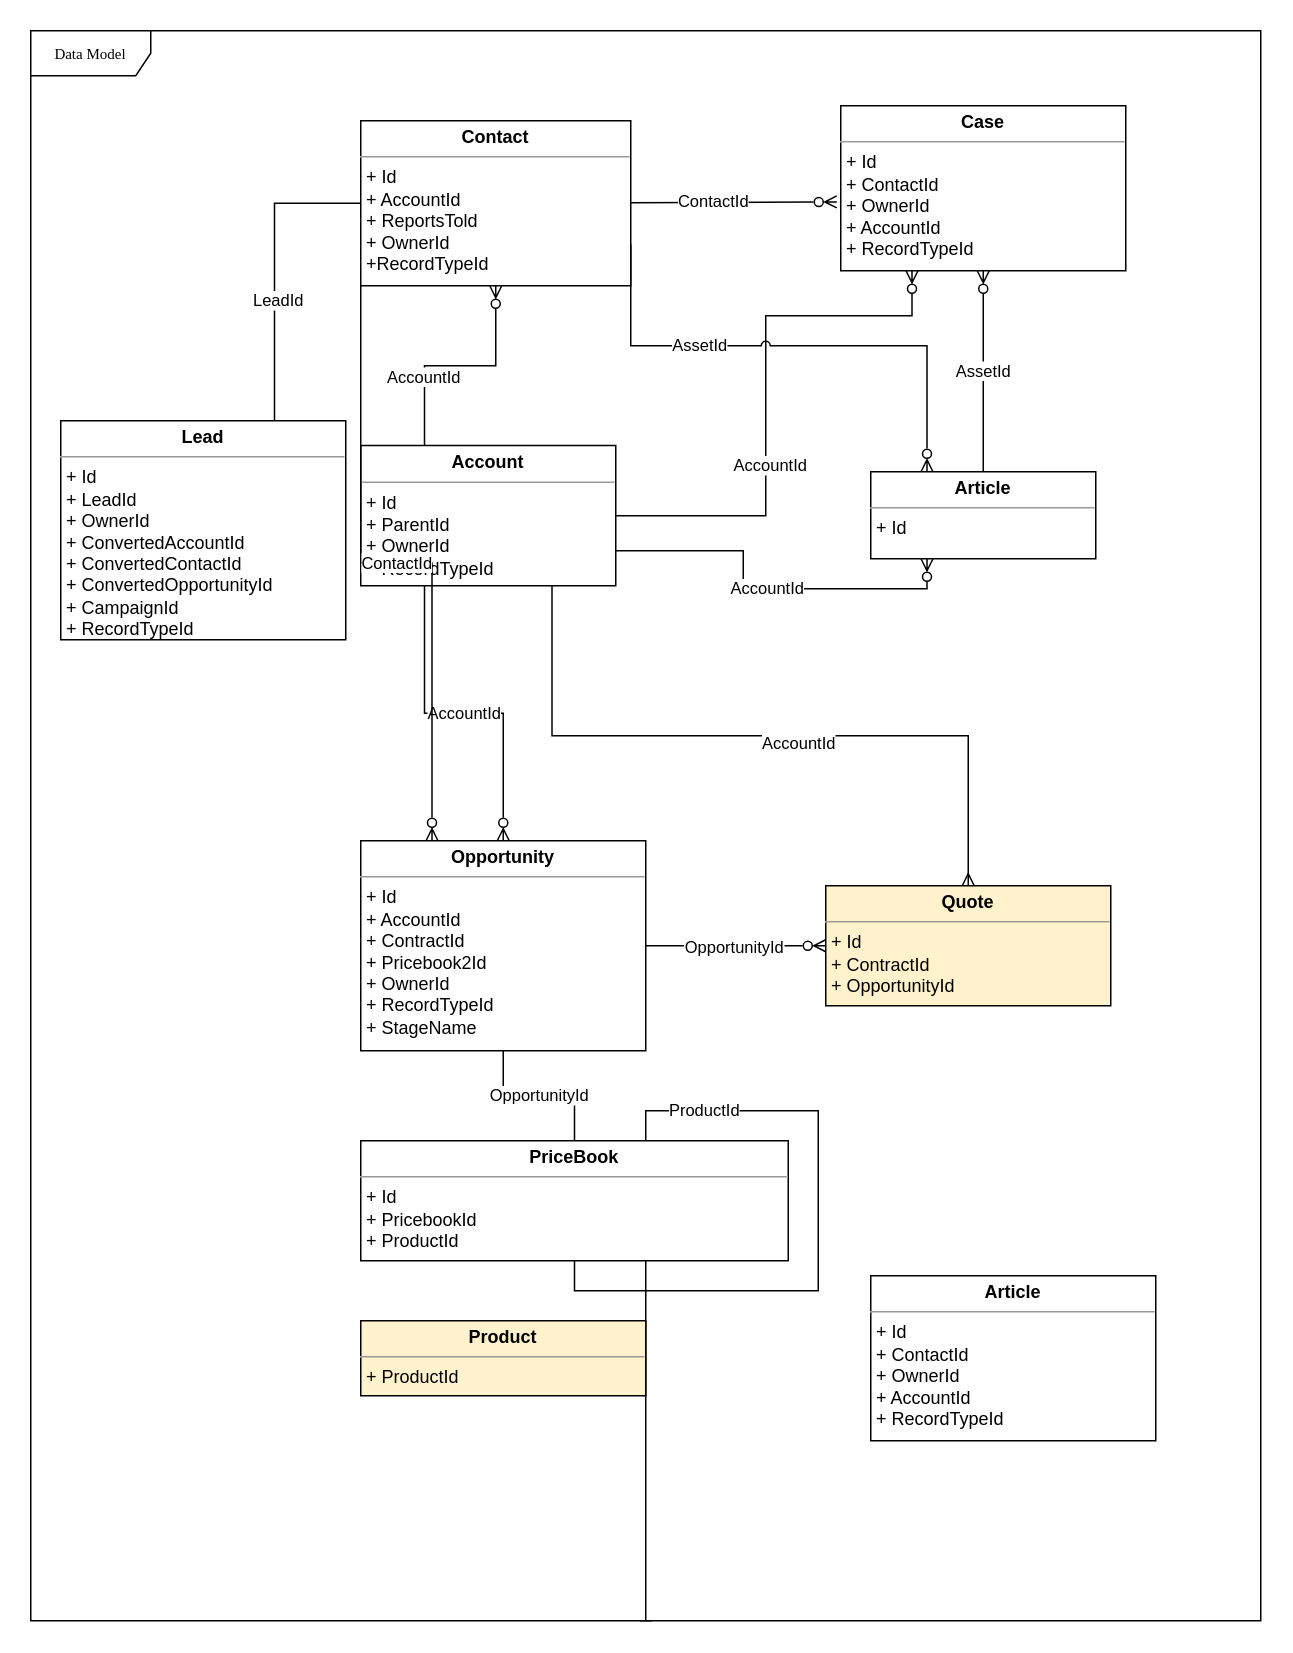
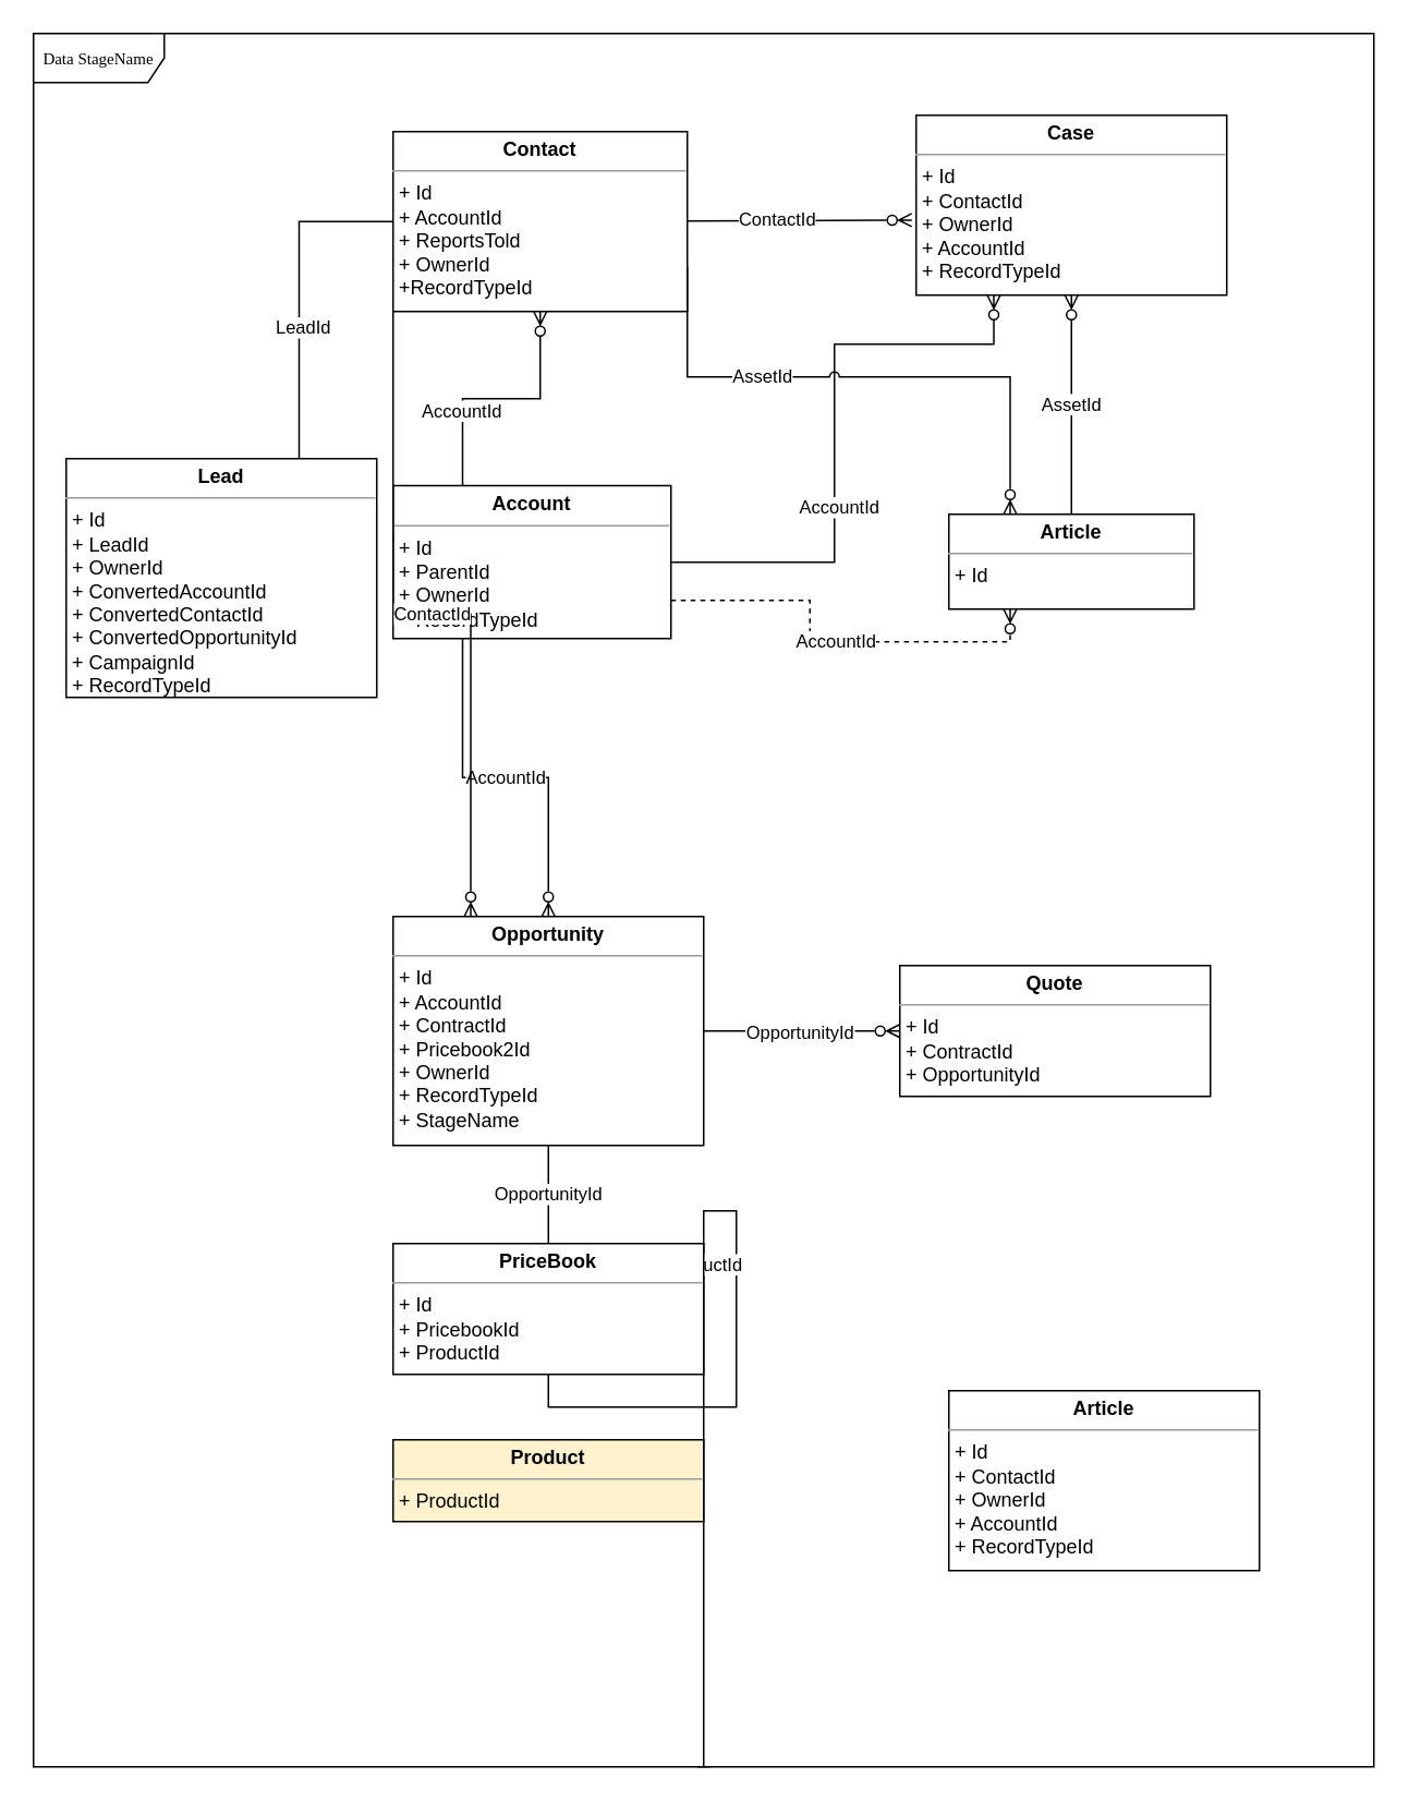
  <mxCell id="0" />
  <mxCell id="1" parent="0" />
- <mxCell id="2" value="Data Model" style="shape=umlFrame;whiteSpace=wrap;html=1;rounded=0;shadow=0;comic=0;labelBackgroundColor=none;strokeWidth=1;fontFamily=Verdana;fontSize=10;align=center;width=80;height=30;" parent="1" vertex="1"><mxGeometry x="20" y="20" width="820" height="1060" as="geometry" /></mxCell>
+ <mxCell id="2" value="Data StageName" style="shape=umlFrame;whiteSpace=wrap;html=1;rounded=0;shadow=0;comic=0;labelBackgroundColor=none;strokeWidth=1;fontFamily=Verdana;fontSize=10;align=center;width=80;height=30;" parent="1" vertex="1"><mxGeometry x="20" y="20" width="820" height="1060" as="geometry" /></mxCell>
  <mxCell id="3" value="&lt;p style=&quot;margin:0px;margin-top:4px;text-align:center;&quot;&gt;&lt;b&gt;Product&lt;/b&gt;&lt;/p&gt;&lt;hr size=&quot;1&quot;&gt;&lt;p style=&quot;margin:0px;margin-left:4px;&quot;&gt;+ ProductId&lt;br&gt;&lt;br&gt;&lt;/p&gt;" style="verticalAlign=top;align=left;overflow=fill;fontSize=12;fontFamily=Helvetica;html=1;rounded=0;shadow=0;comic=0;labelBackgroundColor=none;strokeWidth=1;fillColor=#fff2cc;" parent="1" vertex="1"><mxGeometry x="240" y="880" width="190" height="50" as="geometry" /></mxCell>
  <mxCell id="4" value="&lt;p style=&quot;margin:0px;margin-top:4px;text-align:center;&quot;&gt;&lt;b&gt;Article&lt;/b&gt;&lt;/p&gt;&lt;hr size=&quot;1&quot;&gt;&lt;p style=&quot;margin:0px;margin-left:4px;&quot;&gt;+ Id&lt;br&gt;&lt;br&gt;&lt;/p&gt;" style="verticalAlign=top;align=left;overflow=fill;fontSize=12;fontFamily=Helvetica;html=1;rounded=0;shadow=0;comic=0;labelBackgroundColor=none;strokeWidth=1" parent="1" vertex="1"><mxGeometry x="580" y="314" width="150" height="58" as="geometry" /></mxCell>
  <mxCell id="5" style="edgeStyle=orthogonalEdgeStyle;rounded=0;orthogonalLoop=1;jettySize=auto;html=1;exitX=0.75;exitY=0;exitDx=0;exitDy=0;entryX=0;entryY=0.5;entryDx=0;entryDy=0;strokeColor=default;startFill=1;endFill=0;anchorPointDirection=1;enumerate=0;noJump=0;metaEdit=0;endArrow=baseDash;" edge="1" parent="1" source="7" target="28"><mxGeometry relative="1" as="geometry" /></mxCell>
  <mxCell id="6" value="LeadId" style="edgeLabel;html=1;align=center;verticalAlign=middle;resizable=0;points=[];" vertex="1" connectable="0" parent="5"><mxGeometry x="-0.201" y="-2" relative="1" as="geometry"><mxPoint as="offset" /></mxGeometry></mxCell>
  <mxCell id="7" value="&lt;p style=&quot;margin:0px;margin-top:4px;text-align:center;&quot;&gt;&lt;b&gt;Lead&lt;/b&gt;&lt;/p&gt;&lt;hr size=&quot;1&quot;&gt;&lt;p style=&quot;margin:0px;margin-left:4px;&quot;&gt;+ Id&lt;br&gt;+ LeadId&lt;/p&gt;&lt;p style=&quot;margin:0px;margin-left:4px;&quot;&gt;+ OwnerId&lt;/p&gt;&lt;p style=&quot;margin:0px;margin-left:4px;&quot;&gt;+ ConvertedAccountId&lt;/p&gt;&lt;p style=&quot;margin:0px;margin-left:4px;&quot;&gt;+ ConvertedContactId&lt;/p&gt;&lt;p style=&quot;margin:0px;margin-left:4px;&quot;&gt;+ ConvertedOpportunityId&lt;/p&gt;&lt;p style=&quot;margin:0px;margin-left:4px;&quot;&gt;+ CampaignId&lt;/p&gt;&lt;p style=&quot;margin:0px;margin-left:4px;&quot;&gt;+ RecordTypeId&lt;/p&gt;" style="verticalAlign=top;align=left;overflow=fill;fontSize=12;fontFamily=Helvetica;html=1;rounded=0;shadow=0;comic=0;labelBackgroundColor=none;strokeWidth=1" parent="1" vertex="1"><mxGeometry x="40" y="280" width="190" height="146" as="geometry" /></mxCell>
  <mxCell id="8" style="edgeStyle=orthogonalEdgeStyle;rounded=0;orthogonalLoop=1;jettySize=auto;html=1;exitX=1;exitY=0.5;exitDx=0;exitDy=0;strokeColor=default;startFill=1;endFill=0;endArrow=ERzeroToMany;" edge="1" parent="1" source="11" target="29"><mxGeometry relative="1" as="geometry" /></mxCell>
  <mxCell id="9" value="OpportunityId" style="edgeLabel;html=1;align=center;verticalAlign=middle;resizable=0;points=[];" vertex="1" connectable="0" parent="8"><mxGeometry x="-0.037" relative="1" as="geometry"><mxPoint as="offset" /></mxGeometry></mxCell>
  <mxCell id="10" value="OpportunityId" style="edgeStyle=orthogonalEdgeStyle;rounded=0;orthogonalLoop=1;jettySize=auto;html=1;exitX=0.5;exitY=1;exitDx=0;exitDy=0;entryX=0.5;entryY=0;entryDx=0;entryDy=0;strokeColor=default;startFill=1;endArrow=baseDash;endFill=0;" edge="1" parent="1" source="11" target="31"><mxGeometry relative="1" as="geometry" /></mxCell>
  <mxCell id="11" value="&lt;p style=&quot;margin:0px;margin-top:4px;text-align:center;&quot;&gt;&lt;b&gt;Opportunity&lt;/b&gt;&lt;/p&gt;&lt;hr size=&quot;1&quot;&gt;&lt;p style=&quot;margin:0px;margin-left:4px;&quot;&gt;+ Id&lt;br&gt;+ AccountId&lt;/p&gt;&lt;p style=&quot;margin:0px;margin-left:4px;&quot;&gt;+ ContractId&lt;/p&gt;&lt;p style=&quot;margin:0px;margin-left:4px;&quot;&gt;+ Pricebook2Id&lt;/p&gt;&lt;p style=&quot;margin:0px;margin-left:4px;&quot;&gt;+ OwnerId&lt;/p&gt;&lt;p style=&quot;margin:0px;margin-left:4px;&quot;&gt;+ RecordTypeId&lt;/p&gt;&lt;p style=&quot;margin:0px;margin-left:4px;&quot;&gt;+ StageName&lt;/p&gt;" style="verticalAlign=top;align=left;overflow=fill;fontSize=12;fontFamily=Helvetica;html=1;rounded=0;shadow=0;comic=0;labelBackgroundColor=none;strokeWidth=1" parent="1" vertex="1"><mxGeometry x="240" y="560" width="190" height="140" as="geometry" /></mxCell>
  <mxCell id="12" value="AssetId" style="edgeStyle=none;rounded=0;orthogonalLoop=1;jettySize=auto;html=1;entryX=0.5;entryY=1;entryDx=0;entryDy=0;strokeColor=default;startFill=1;endFill=0;endArrow=ERzeroToMany;exitX=0.5;exitY=0;exitDx=0;exitDy=0;" edge="1" parent="1" source="4" target="13"><mxGeometry relative="1" as="geometry" /></mxCell>
  <mxCell id="13" value="&lt;p style=&quot;margin:0px;margin-top:4px;text-align:center;&quot;&gt;&lt;b&gt;Case&lt;/b&gt;&lt;/p&gt;&lt;hr size=&quot;1&quot;&gt;&lt;p style=&quot;margin:0px;margin-left:4px;&quot;&gt;+ Id&lt;br&gt;+ ContactId&lt;/p&gt;&lt;p style=&quot;margin:0px;margin-left:4px;&quot;&gt;+ OwnerId&lt;br&gt;+ AccountId&lt;/p&gt;&lt;p style=&quot;margin:0px;margin-left:4px;&quot;&gt;+ RecordTypeId&lt;/p&gt;" style="verticalAlign=top;align=left;overflow=fill;fontSize=12;fontFamily=Helvetica;html=1;rounded=0;shadow=0;comic=0;labelBackgroundColor=none;strokeWidth=1" parent="1" vertex="1"><mxGeometry x="560" y="70" width="190" height="110" as="geometry" /></mxCell>
  <mxCell id="14" style="edgeStyle=orthogonalEdgeStyle;rounded=0;orthogonalLoop=1;jettySize=auto;html=1;exitX=1;exitY=0.5;exitDx=0;exitDy=0;entryX=0.25;entryY=1;entryDx=0;entryDy=0;strokeColor=default;startFill=1;endFill=0;endArrow=ERzeroToMany;" edge="1" parent="1" source="22" target="13"><mxGeometry relative="1" as="geometry"><Array as="points"><mxPoint x="510" y="343" /><mxPoint x="510" y="210" /><mxPoint x="607" y="210" /></Array></mxGeometry></mxCell>
  <mxCell id="15" value="AccountId" style="edgeLabel;html=1;align=center;verticalAlign=middle;resizable=0;points=[];" vertex="1" connectable="0" parent="14"><mxGeometry x="-0.124" y="-2" relative="1" as="geometry"><mxPoint y="24" as="offset" /></mxGeometry></mxCell>
  <mxCell id="16" style="edgeStyle=orthogonalEdgeStyle;rounded=0;orthogonalLoop=1;jettySize=auto;html=1;exitX=0.25;exitY=0;exitDx=0;exitDy=0;entryX=0.5;entryY=1;entryDx=0;entryDy=0;strokeColor=default;startFill=1;endFill=0;endArrow=ERzeroToMany;" edge="1" parent="1" source="22" target="28"><mxGeometry relative="1" as="geometry" /></mxCell>
  <mxCell id="17" value="AccountId" style="edgeLabel;html=1;align=center;verticalAlign=middle;resizable=0;points=[];" vertex="1" connectable="0" parent="16"><mxGeometry x="-0.397" y="1" relative="1" as="geometry"><mxPoint as="offset" /></mxGeometry></mxCell>
  <mxCell id="18" value="AccountId" style="edgeStyle=orthogonalEdgeStyle;rounded=0;orthogonalLoop=1;jettySize=auto;html=1;exitX=0.25;exitY=1;exitDx=0;exitDy=0;strokeColor=default;startFill=1;endFill=0;endArrow=ERzeroToMany;" edge="1" parent="1" source="22" target="11"><mxGeometry relative="1" as="geometry" /></mxCell>
- <mxCell id="19" value="AccountId" style="edgeStyle=orthogonalEdgeStyle;rounded=0;orthogonalLoop=1;jettySize=auto;html=1;exitX=1;exitY=0.75;exitDx=0;exitDy=0;entryX=0.25;entryY=1;entryDx=0;entryDy=0;strokeColor=default;startFill=1;endFill=0;endArrow=ERzeroToMany;" edge="1" parent="1" source="22" target="4"><mxGeometry relative="1" as="geometry" /></mxCell>
- <mxCell id="20" style="edgeStyle=orthogonalEdgeStyle;rounded=0;orthogonalLoop=1;jettySize=auto;html=1;exitX=0.75;exitY=1;exitDx=0;exitDy=0;entryX=0.5;entryY=0;entryDx=0;entryDy=0;strokeColor=default;startFill=1;endArrow=ERmany;endFill=0;" edge="1" parent="1" source="22" target="29"><mxGeometry relative="1" as="geometry" /></mxCell>
- <mxCell id="21" value="AccountId" style="edgeLabel;html=1;align=center;verticalAlign=middle;resizable=0;points=[];" vertex="1" connectable="0" parent="20"><mxGeometry x="0.105" y="-4" relative="1" as="geometry"><mxPoint as="offset" /></mxGeometry></mxCell>
+ <mxCell id="19" value="AccountId" style="edgeStyle=orthogonalEdgeStyle;rounded=0;orthogonalLoop=1;jettySize=auto;html=1;exitX=1;exitY=0.75;exitDx=0;exitDy=0;entryX=0.25;entryY=1;entryDx=0;entryDy=0;strokeColor=default;startFill=1;endFill=0;endArrow=ERzeroToMany;dashed=1;" edge="1" parent="1" source="22" target="4"><mxGeometry relative="1" as="geometry" /></mxCell>
  <mxCell id="22" value="&lt;p style=&quot;margin:0px;margin-top:4px;text-align:center;&quot;&gt;&lt;b&gt;Account&lt;/b&gt;&lt;/p&gt;&lt;hr size=&quot;1&quot;&gt;&lt;p style=&quot;margin:0px;margin-left:4px;&quot;&gt;+ Id&lt;br&gt;+ ParentId&lt;/p&gt;&lt;p style=&quot;margin:0px;margin-left:4px;&quot;&gt;+ OwnerId&lt;br&gt;+ RecordTypeId&lt;/p&gt;" style="verticalAlign=top;align=left;overflow=fill;fontSize=12;fontFamily=Helvetica;html=1;rounded=0;shadow=0;comic=0;labelBackgroundColor=none;strokeWidth=1" parent="1" vertex="1"><mxGeometry x="240" y="296.5" width="170" height="93.5" as="geometry" /></mxCell>
  <mxCell id="23" value="" style="edgeStyle=none;rounded=0;orthogonalLoop=1;jettySize=auto;html=1;strokeColor=default;startFill=1;endFill=0;entryX=-0.014;entryY=0.583;entryDx=0;entryDy=0;entryPerimeter=0;endArrow=ERzeroToMany;" edge="1" parent="1" source="28" target="13"><mxGeometry relative="1" as="geometry" /></mxCell>
  <mxCell id="24" value="ContactId" style="edgeLabel;html=1;align=center;verticalAlign=middle;resizable=0;points=[];" vertex="1" connectable="0" parent="23"><mxGeometry x="-0.202" y="1" relative="1" as="geometry"><mxPoint as="offset" /></mxGeometry></mxCell>
  <mxCell id="25" value="ContactId" style="edgeStyle=orthogonalEdgeStyle;rounded=0;orthogonalLoop=1;jettySize=auto;html=1;exitX=0;exitY=1;exitDx=0;exitDy=0;entryX=0.25;entryY=0;entryDx=0;entryDy=0;strokeColor=default;startFill=1;endFill=0;endArrow=ERzeroToMany;" edge="1" parent="1" source="28" target="11"><mxGeometry relative="1" as="geometry" /></mxCell>
  <mxCell id="26" style="edgeStyle=elbowEdgeStyle;rounded=0;orthogonalLoop=1;jettySize=auto;html=1;exitX=1;exitY=0.75;exitDx=0;exitDy=0;entryX=0.25;entryY=0;entryDx=0;entryDy=0;strokeColor=default;startFill=1;endArrow=ERzeroToMany;endFill=0;elbow=vertical;jumpStyle=arc;" edge="1" parent="1" source="28" target="4"><mxGeometry relative="1" as="geometry"><Array as="points"><mxPoint x="470" y="230" /><mxPoint x="570" y="220" /></Array></mxGeometry></mxCell>
  <mxCell id="27" value="AssetId" style="edgeLabel;html=1;align=center;verticalAlign=middle;resizable=0;points=[];" vertex="1" connectable="0" parent="26"><mxGeometry x="-0.354" y="1" relative="1" as="geometry"><mxPoint as="offset" /></mxGeometry></mxCell>
  <mxCell id="28" value="&lt;p style=&quot;margin:0px;margin-top:4px;text-align:center;&quot;&gt;&lt;b&gt;Contact&lt;/b&gt;&lt;/p&gt;&lt;hr size=&quot;1&quot;&gt;&lt;p style=&quot;margin:0px;margin-left:4px;&quot;&gt;+ Id&lt;br&gt;+ AccountId&lt;/p&gt;&lt;p style=&quot;margin:0px;margin-left:4px;&quot;&gt;+ ReportsTold&lt;/p&gt;&lt;p style=&quot;margin:0px;margin-left:4px;&quot;&gt;+ OwnerId&lt;/p&gt;&lt;p style=&quot;margin:0px;margin-left:4px;&quot;&gt;+RecordTypeId&lt;/p&gt;" style="verticalAlign=top;align=left;overflow=fill;fontSize=12;fontFamily=Helvetica;html=1;rounded=0;shadow=0;comic=0;labelBackgroundColor=none;strokeWidth=1" parent="1" vertex="1"><mxGeometry x="240" y="80" width="180" height="110" as="geometry" /></mxCell>
- <mxCell id="29" value="&lt;p style=&quot;margin:0px;margin-top:4px;text-align:center;&quot;&gt;&lt;b&gt;Quote&lt;/b&gt;&lt;/p&gt;&lt;hr size=&quot;1&quot;&gt;&lt;p style=&quot;margin:0px;margin-left:4px;&quot;&gt;+ Id&lt;br&gt;+ ContractId&lt;/p&gt;&lt;p style=&quot;margin:0px;margin-left:4px;&quot;&gt;+ OpportunityId&lt;/p&gt;" style="verticalAlign=top;align=left;overflow=fill;fontSize=12;fontFamily=Helvetica;html=1;rounded=0;shadow=0;comic=0;labelBackgroundColor=none;strokeWidth=1;fillColor=#fff2cc;" parent="1" vertex="1"><mxGeometry x="550" y="590" width="190" height="80" as="geometry" /></mxCell>
+ <mxCell id="29" value="&lt;p style=&quot;margin:0px;margin-top:4px;text-align:center;&quot;&gt;&lt;b&gt;Quote&lt;/b&gt;&lt;/p&gt;&lt;hr size=&quot;1&quot;&gt;&lt;p style=&quot;margin:0px;margin-left:4px;&quot;&gt;+ Id&lt;br&gt;+ ContractId&lt;/p&gt;&lt;p style=&quot;margin:0px;margin-left:4px;&quot;&gt;+ OpportunityId&lt;/p&gt;" style="verticalAlign=top;align=left;overflow=fill;fontSize=12;fontFamily=Helvetica;html=1;rounded=0;shadow=0;comic=0;labelBackgroundColor=none;strokeWidth=1" parent="1" vertex="1"><mxGeometry x="550" y="590" width="190" height="80" as="geometry" /></mxCell>
  <mxCell id="30" value="ProductId" style="edgeStyle=orthogonalEdgeStyle;rounded=0;orthogonalLoop=1;jettySize=auto;html=1;exitX=0.5;exitY=1;exitDx=0;exitDy=0;strokeColor=default;startFill=1;endArrow=baseDash;endFill=0;" edge="1" parent="1" source="31" target="2"><mxGeometry relative="1" as="geometry" /></mxCell>
- <mxCell id="31" value="&lt;p style=&quot;margin:0px;margin-top:4px;text-align:center;&quot;&gt;&lt;b&gt;PriceBook&lt;/b&gt;&lt;/p&gt;&lt;hr size=&quot;1&quot;&gt;&lt;p style=&quot;margin:0px;margin-left:4px;&quot;&gt;+ Id&lt;br&gt;+ PricebookId&lt;/p&gt;&lt;p style=&quot;margin:0px;margin-left:4px;&quot;&gt;+ ProductId&lt;/p&gt;" style="verticalAlign=top;align=left;overflow=fill;fontSize=12;fontFamily=Helvetica;html=1;rounded=0;shadow=0;comic=0;labelBackgroundColor=none;strokeWidth=1" vertex="1" parent="1"><mxGeometry x="240" y="760" width="285" height="80" as="geometry" /></mxCell>
+ <mxCell id="31" value="&lt;p style=&quot;margin:0px;margin-top:4px;text-align:center;&quot;&gt;&lt;b&gt;PriceBook&lt;/b&gt;&lt;/p&gt;&lt;hr size=&quot;1&quot;&gt;&lt;p style=&quot;margin:0px;margin-left:4px;&quot;&gt;+ Id&lt;br&gt;+ PricebookId&lt;/p&gt;&lt;p style=&quot;margin:0px;margin-left:4px;&quot;&gt;+ ProductId&lt;/p&gt;" style="verticalAlign=top;align=left;overflow=fill;fontSize=12;fontFamily=Helvetica;html=1;rounded=0;shadow=0;comic=0;labelBackgroundColor=none;strokeWidth=1" vertex="1" parent="1"><mxGeometry x="240" y="760" width="190" height="80" as="geometry" /></mxCell>
  <mxCell id="32" value="&lt;p style=&quot;margin:0px;margin-top:4px;text-align:center;&quot;&gt;&lt;b&gt;Article&lt;/b&gt;&lt;/p&gt;&lt;hr size=&quot;1&quot;&gt;&lt;p style=&quot;margin:0px;margin-left:4px;&quot;&gt;+ Id&lt;br&gt;+ ContactId&lt;/p&gt;&lt;p style=&quot;margin:0px;margin-left:4px;&quot;&gt;+ OwnerId&lt;br&gt;+ AccountId&lt;/p&gt;&lt;p style=&quot;margin:0px;margin-left:4px;&quot;&gt;+ RecordTypeId&lt;/p&gt;" style="verticalAlign=top;align=left;overflow=fill;fontSize=12;fontFamily=Helvetica;html=1;rounded=0;shadow=0;comic=0;labelBackgroundColor=none;strokeWidth=1" vertex="1" parent="1"><mxGeometry x="580" y="850" width="190" height="110" as="geometry" /></mxCell>
